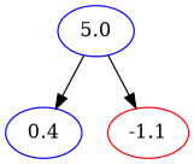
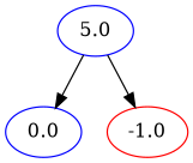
  digraph {
    node [color=blue]
    5.0
-   0.0 [label=0.4]
-   -1.0 [color=red label=-1.1]
+   0.0
+   -1.0 [color=red]
    5.0 -> 0.0
    5.0 -> -1.0
  }
